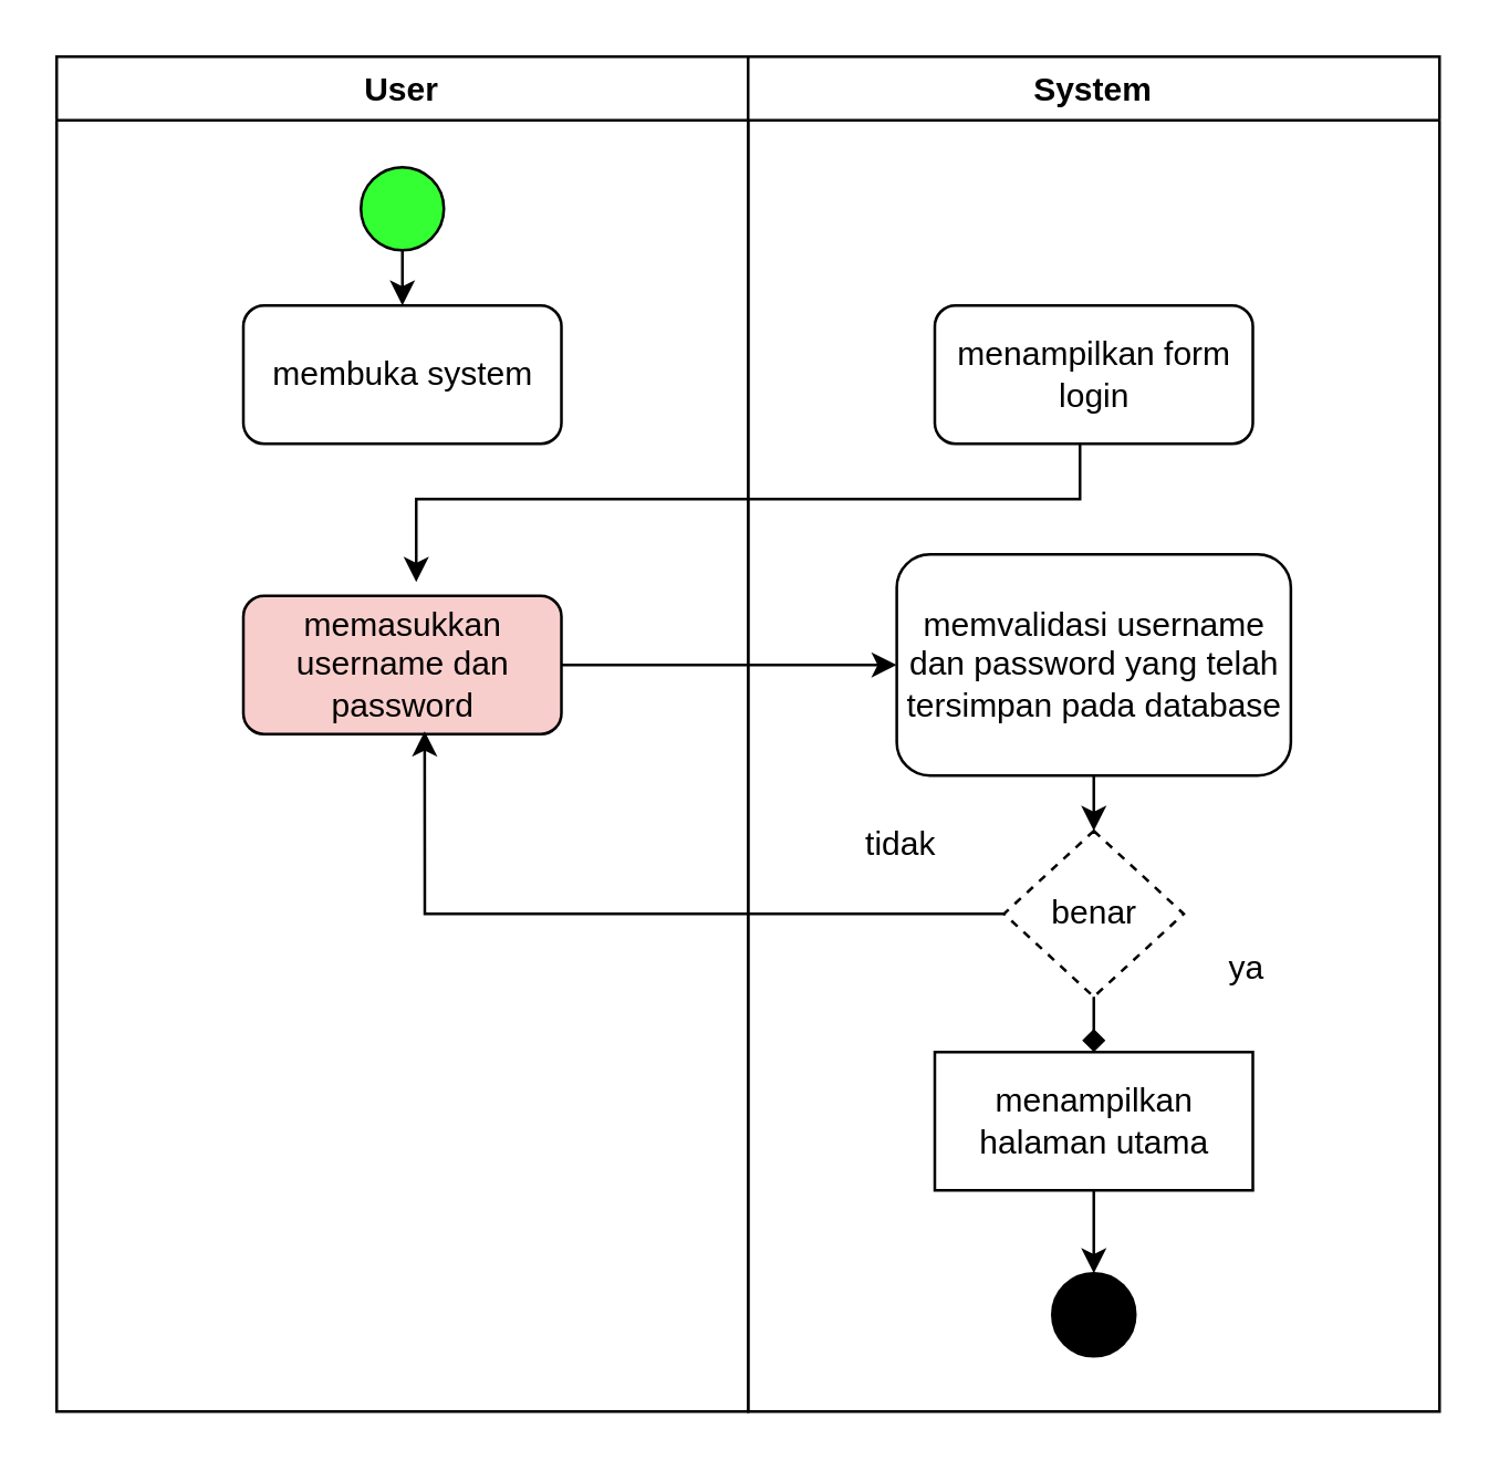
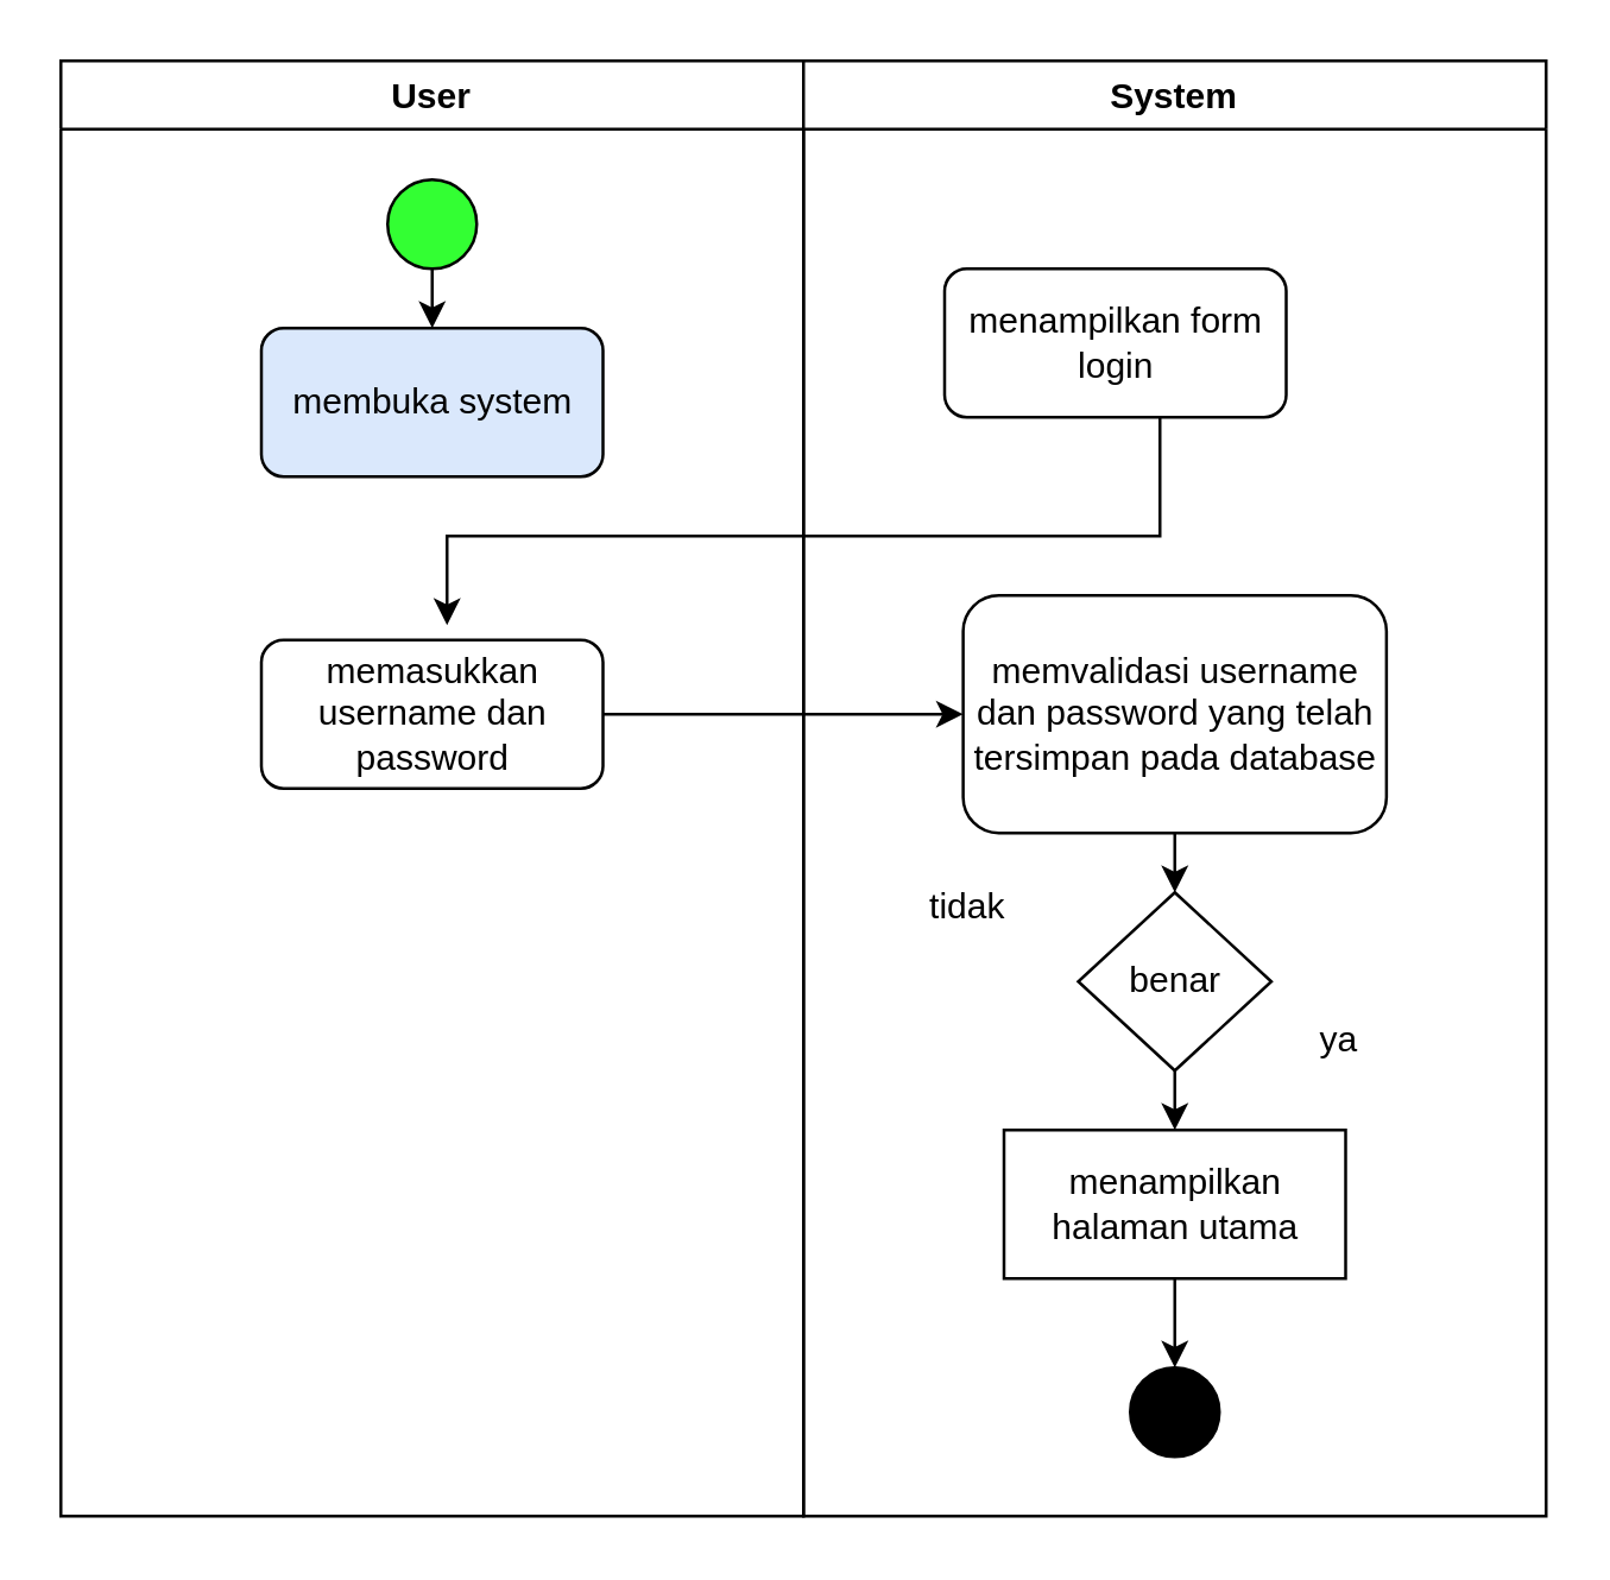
  <mxCell id="0" />
  <mxCell id="1" parent="0" />
  <mxCell id="2" value="User" style="swimlane;startSize=23;" vertex="1" parent="1"><mxGeometry x="20" y="20" width="250" height="490" as="geometry" /></mxCell>
  <mxCell id="3" value="" style="ellipse;whiteSpace=wrap;html=1;aspect=fixed;fillColor=#33FF33;" vertex="1" parent="2"><mxGeometry x="110" y="40" width="30" height="30" as="geometry" /></mxCell>
- <mxCell id="4" value="membuka system" style="rounded=1;whiteSpace=wrap;html=1;" vertex="1" parent="2"><mxGeometry x="67.5" y="90" width="115" height="50" as="geometry" /></mxCell>
- <mxCell id="5" value="memasukkan username dan password" style="rounded=1;whiteSpace=wrap;html=1;fillColor=#f8cecc;" vertex="1" parent="2"><mxGeometry x="67.5" y="195" width="115" height="50" as="geometry" /></mxCell>
+ <mxCell id="4" value="membuka system" style="rounded=1;whiteSpace=wrap;html=1;fillColor=#dae8fc;" vertex="1" parent="2"><mxGeometry x="67.5" y="90" width="115" height="50" as="geometry" /></mxCell>
+ <mxCell id="5" value="memasukkan username dan password" style="rounded=1;whiteSpace=wrap;html=1;" vertex="1" parent="2"><mxGeometry x="67.5" y="195" width="115" height="50" as="geometry" /></mxCell>
  <mxCell id="6" value="" style="endArrow=classic;html=1;rounded=0;entryX=0.5;entryY=0;entryDx=0;entryDy=0;exitX=0.5;exitY=1;exitDx=0;exitDy=0;" edge="1" parent="2" source="3" target="4"><mxGeometry width="50" height="50" relative="1" as="geometry"><mxPoint x="120" y="70" as="sourcePoint" /><mxPoint x="170" y="20" as="targetPoint" /></mxGeometry></mxCell>
  <mxCell id="7" value="System" style="swimlane;startSize=23;" vertex="1" parent="1"><mxGeometry x="270" y="20" width="250" height="490" as="geometry" /></mxCell>
- <mxCell id="8" value="menampilkan form login" style="rounded=1;whiteSpace=wrap;html=1;" vertex="1" parent="7"><mxGeometry x="67.5" y="90" width="115" height="50" as="geometry" /></mxCell>
+ <mxCell id="8" value="menampilkan form login" style="rounded=1;whiteSpace=wrap;html=1;" vertex="1" parent="7"><mxGeometry x="47.5" y="70" width="115" height="50" as="geometry" /></mxCell>
  <mxCell id="9" value="memvalidasi username dan password yang telah tersimpan pada database" style="rounded=1;whiteSpace=wrap;html=1;" vertex="1" parent="7"><mxGeometry x="53.75" y="180" width="142.5" height="80" as="geometry" /></mxCell>
  <mxCell id="10" style="edgeStyle=orthogonalEdgeStyle;rounded=0;orthogonalLoop=1;jettySize=auto;html=1;" edge="1" parent="7" source="11" target="16"><mxGeometry relative="1" as="geometry" /></mxCell>
  <mxCell id="11" value="menampilkan halaman utama" style="whiteSpace=wrap;html=1;rounded=0;" vertex="1" parent="7"><mxGeometry x="67.5" y="360" width="115" height="50" as="geometry" /></mxCell>
- <mxCell id="12" value="benar" style="rhombus;whiteSpace=wrap;html=1;dashed=1;" vertex="1" parent="7"><mxGeometry x="92.5" y="280" width="65" height="60" as="geometry" /></mxCell>
+ <mxCell id="12" value="benar" style="rhombus;whiteSpace=wrap;html=1;" vertex="1" parent="7"><mxGeometry x="92.5" y="280" width="65" height="60" as="geometry" /></mxCell>
  <mxCell id="13" value="" style="endArrow=classic;html=1;rounded=0;entryX=0.5;entryY=0;entryDx=0;entryDy=0;exitX=0.5;exitY=1;exitDx=0;exitDy=0;" edge="1" parent="7" source="9" target="12"><mxGeometry width="50" height="50" relative="1" as="geometry"><mxPoint x="-57.5" y="230" as="sourcePoint" /><mxPoint x="63.75" y="230" as="targetPoint" /></mxGeometry></mxCell>
- <mxCell id="14" value="" style="endArrow=diamond;html=1;rounded=0;entryX=0.5;entryY=0;entryDx=0;entryDy=0;exitX=0.5;exitY=1;exitDx=0;exitDy=0;" edge="1" parent="7" source="12" target="11"><mxGeometry width="50" height="50" relative="1" as="geometry"><mxPoint x="545" y="330" as="sourcePoint" /><mxPoint x="545" y="350" as="targetPoint" /></mxGeometry></mxCell>
+ <mxCell id="14" value="" style="endArrow=classic;html=1;rounded=0;entryX=0.5;entryY=0;entryDx=0;entryDy=0;exitX=0.5;exitY=1;exitDx=0;exitDy=0;" edge="1" parent="7" source="12" target="11"><mxGeometry width="50" height="50" relative="1" as="geometry"><mxPoint x="545" y="330" as="sourcePoint" /><mxPoint x="545" y="350" as="targetPoint" /></mxGeometry></mxCell>
  <mxCell id="15" value="tidak" style="text;html=1;align=center;verticalAlign=middle;resizable=0;points=[];autosize=1;strokeColor=none;fillColor=none;" vertex="1" parent="7"><mxGeometry x="35" y="275" width="40" height="20" as="geometry" /></mxCell>
  <mxCell id="16" value="" style="ellipse;whiteSpace=wrap;html=1;aspect=fixed;fillColor=#000000;" vertex="1" parent="7"><mxGeometry x="110" y="440" width="30" height="30" as="geometry" /></mxCell>
  <mxCell id="17" style="edgeStyle=orthogonalEdgeStyle;rounded=0;orthogonalLoop=1;jettySize=auto;html=1;" edge="1" parent="1" source="8"><mxGeometry relative="1" as="geometry"><mxPoint x="150" y="210" as="targetPoint" /><Array as="points"><mxPoint x="390" y="180" /><mxPoint x="150" y="180" /></Array></mxGeometry></mxCell>
  <mxCell id="18" value="" style="endArrow=classic;html=1;rounded=0;entryX=0;entryY=0.5;entryDx=0;entryDy=0;exitX=1;exitY=0.5;exitDx=0;exitDy=0;" edge="1" parent="1" source="5" target="9"><mxGeometry width="50" height="50" relative="1" as="geometry"><mxPoint x="212.5" y="145" as="sourcePoint" /><mxPoint x="347.5" y="145" as="targetPoint" /></mxGeometry></mxCell>
  <mxCell id="19" value="ya" style="text;html=1;align=center;verticalAlign=middle;resizable=0;points=[];autosize=1;strokeColor=none;fillColor=none;" vertex="1" parent="1"><mxGeometry x="435" y="340" width="30" height="20" as="geometry" /></mxCell>
- <mxCell id="20" style="edgeStyle=orthogonalEdgeStyle;rounded=0;orthogonalLoop=1;jettySize=auto;html=1;entryX=0.57;entryY=0.98;entryDx=0;entryDy=0;entryPerimeter=0;" edge="1" parent="1" source="12" target="5"><mxGeometry relative="1" as="geometry" /></mxCell>
